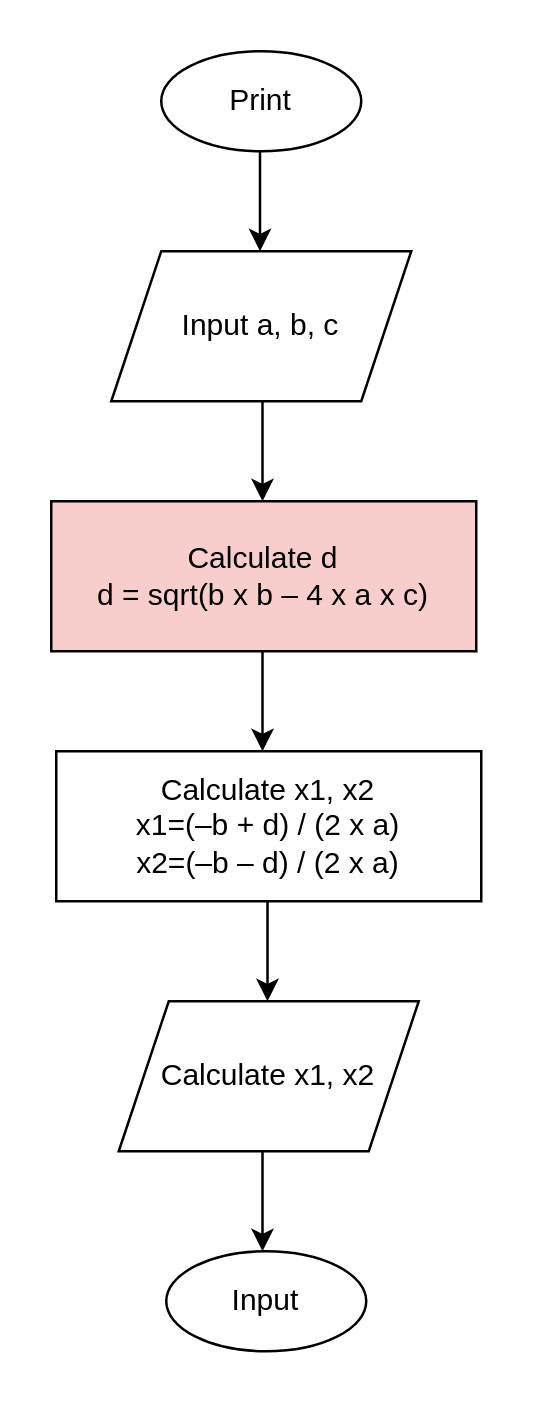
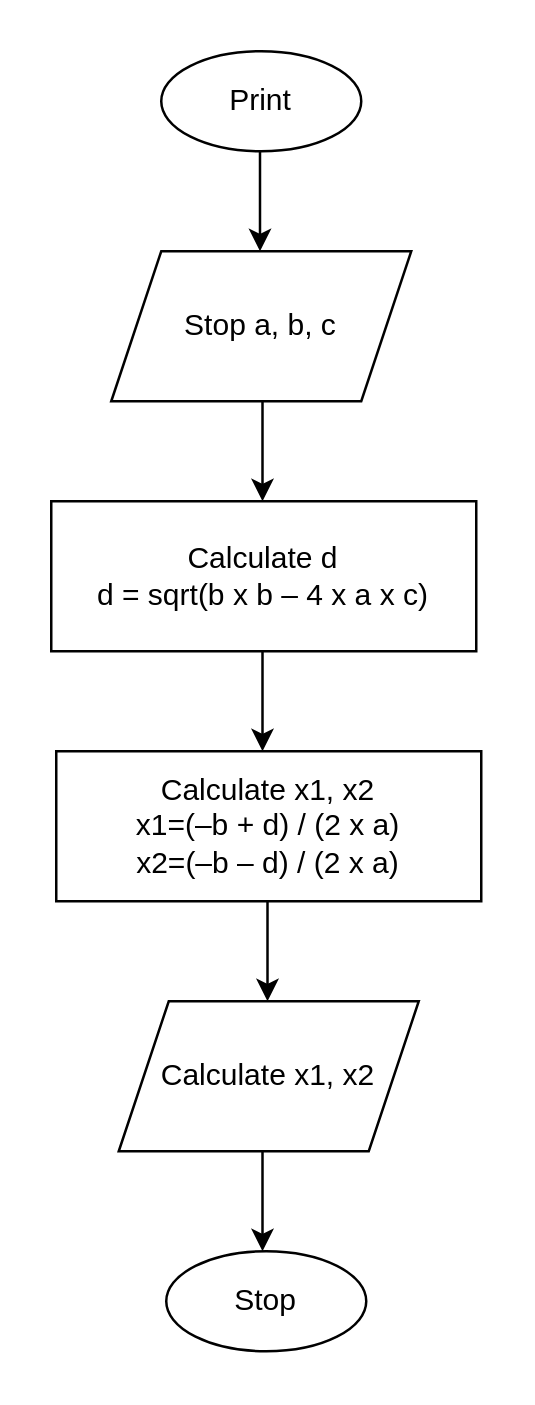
  <mxCell id="0" />
  <mxCell id="1" parent="0" />
  <mxCell id="2" value="Print" style="ellipse;whiteSpace=wrap;html=1;" vertex="1" parent="1"><mxGeometry x="64" y="20" width="80" height="40" as="geometry" /></mxCell>
  <mxCell id="3" value="" style="endArrow=classic;html=1;rounded=0;" edge="1" parent="1"><mxGeometry width="50" height="50" relative="1" as="geometry"><mxPoint x="103.5" y="60" as="sourcePoint" /><mxPoint x="103.5" y="100" as="targetPoint" /></mxGeometry></mxCell>
- <mxCell id="4" value="Input a, b, c" style="shape=parallelogram;perimeter=parallelogramPerimeter;whiteSpace=wrap;html=1;fixedSize=1;" vertex="1" parent="1"><mxGeometry x="44" y="100" width="120" height="60" as="geometry" /></mxCell>
+ <mxCell id="4" value="Stop a, b, c" style="shape=parallelogram;perimeter=parallelogramPerimeter;whiteSpace=wrap;html=1;fixedSize=1;" vertex="1" parent="1"><mxGeometry x="44" y="100" width="120" height="60" as="geometry" /></mxCell>
  <mxCell id="5" value="" style="endArrow=classic;html=1;rounded=0;" edge="1" parent="1"><mxGeometry width="50" height="50" relative="1" as="geometry"><mxPoint x="104.5" y="160" as="sourcePoint" /><mxPoint x="104.5" y="200" as="targetPoint" /></mxGeometry></mxCell>
- <mxCell id="6" value="Calculate d&lt;br&gt;d = sqrt(b x b – 4 x a x c)" style="rounded=0;whiteSpace=wrap;html=1;fillColor=#f8cecc;" vertex="1" parent="1"><mxGeometry x="20" y="200" width="170" height="60" as="geometry" /></mxCell>
+ <mxCell id="6" value="Calculate d&lt;br&gt;d = sqrt(b x b – 4 x a x c)" style="rounded=0;whiteSpace=wrap;html=1;" vertex="1" parent="1"><mxGeometry x="20" y="200" width="170" height="60" as="geometry" /></mxCell>
  <mxCell id="7" value="Calculate x1, x2&lt;br&gt;x1=(–b + d) / (2 x a)&lt;br&gt;x2=(–b – d) / (2 x a)" style="rounded=0;whiteSpace=wrap;html=1;" vertex="1" parent="1"><mxGeometry x="22" y="300" width="170" height="60" as="geometry" /></mxCell>
  <mxCell id="8" value="" style="endArrow=classic;html=1;rounded=0;" edge="1" parent="1"><mxGeometry width="50" height="50" relative="1" as="geometry"><mxPoint x="104.5" y="260" as="sourcePoint" /><mxPoint x="104.5" y="300" as="targetPoint" /></mxGeometry></mxCell>
  <mxCell id="9" value="" style="endArrow=classic;html=1;rounded=0;" edge="1" parent="1"><mxGeometry width="50" height="50" relative="1" as="geometry"><mxPoint x="106.5" y="360" as="sourcePoint" /><mxPoint x="106.5" y="400" as="targetPoint" /></mxGeometry></mxCell>
  <mxCell id="10" value="Calculate x1, x2" style="shape=parallelogram;perimeter=parallelogramPerimeter;whiteSpace=wrap;html=1;fixedSize=1;" vertex="1" parent="1"><mxGeometry x="47" y="400" width="120" height="60" as="geometry" /></mxCell>
- <mxCell id="11" value="Input" style="ellipse;whiteSpace=wrap;html=1;" vertex="1" parent="1"><mxGeometry x="66" y="500" width="80" height="40" as="geometry" /></mxCell>
+ <mxCell id="11" value="Stop" style="ellipse;whiteSpace=wrap;html=1;" vertex="1" parent="1"><mxGeometry x="66" y="500" width="80" height="40" as="geometry" /></mxCell>
  <mxCell id="12" value="" style="endArrow=classic;html=1;rounded=0;" edge="1" parent="1"><mxGeometry width="50" height="50" relative="1" as="geometry"><mxPoint x="104.5" y="460" as="sourcePoint" /><mxPoint x="104.5" y="500" as="targetPoint" /></mxGeometry></mxCell>
